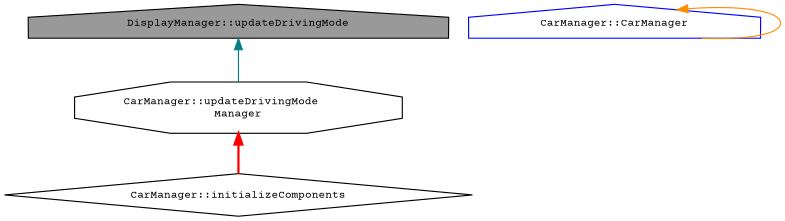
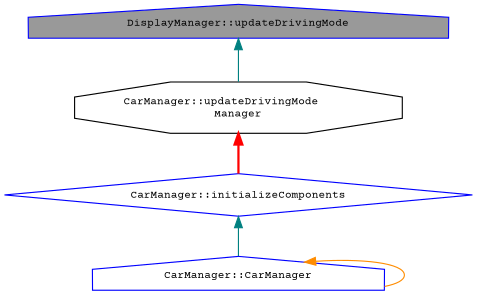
  digraph {
    fontname="Courier Prime"
    rankdir=TB
    node [color=black fillcolor=white fontname="Courier Prime" fontsize=10 shape=house style=filled]
    edge [color=teal dir=back fontname="Courier Prime" fontsize=10 labelfontname=Helvetica labelfontsize=10 style=solid]
-   n1 [fillcolor=grey60 fontcolor=black height=0.2 label="DisplayManager::updateDrivingMode" width=0.4]
+   n1 [color=blue fillcolor=grey60 fontcolor=black height=0.2 label="DisplayManager::updateDrivingMode" width=0.4]
    n2 [height=0.2 label="CarManager::updateDrivingMode\lManager" shape=octagon width=0.4]
-   n3 [height=0.2 label="CarManager::initializeComponents" shape=diamond width=0.4]
+   n3 [color=blue height=0.2 label="CarManager::initializeComponents" shape=diamond width=0.4]
    n4 [color=blue height=0.2 label="CarManager::CarManager" width=0.4]
    n1 -> n2
    n2 -> n3 [color=red style=bold]
+   n3 -> n4
    n4 -> n4 [color=darkorange]
  }
